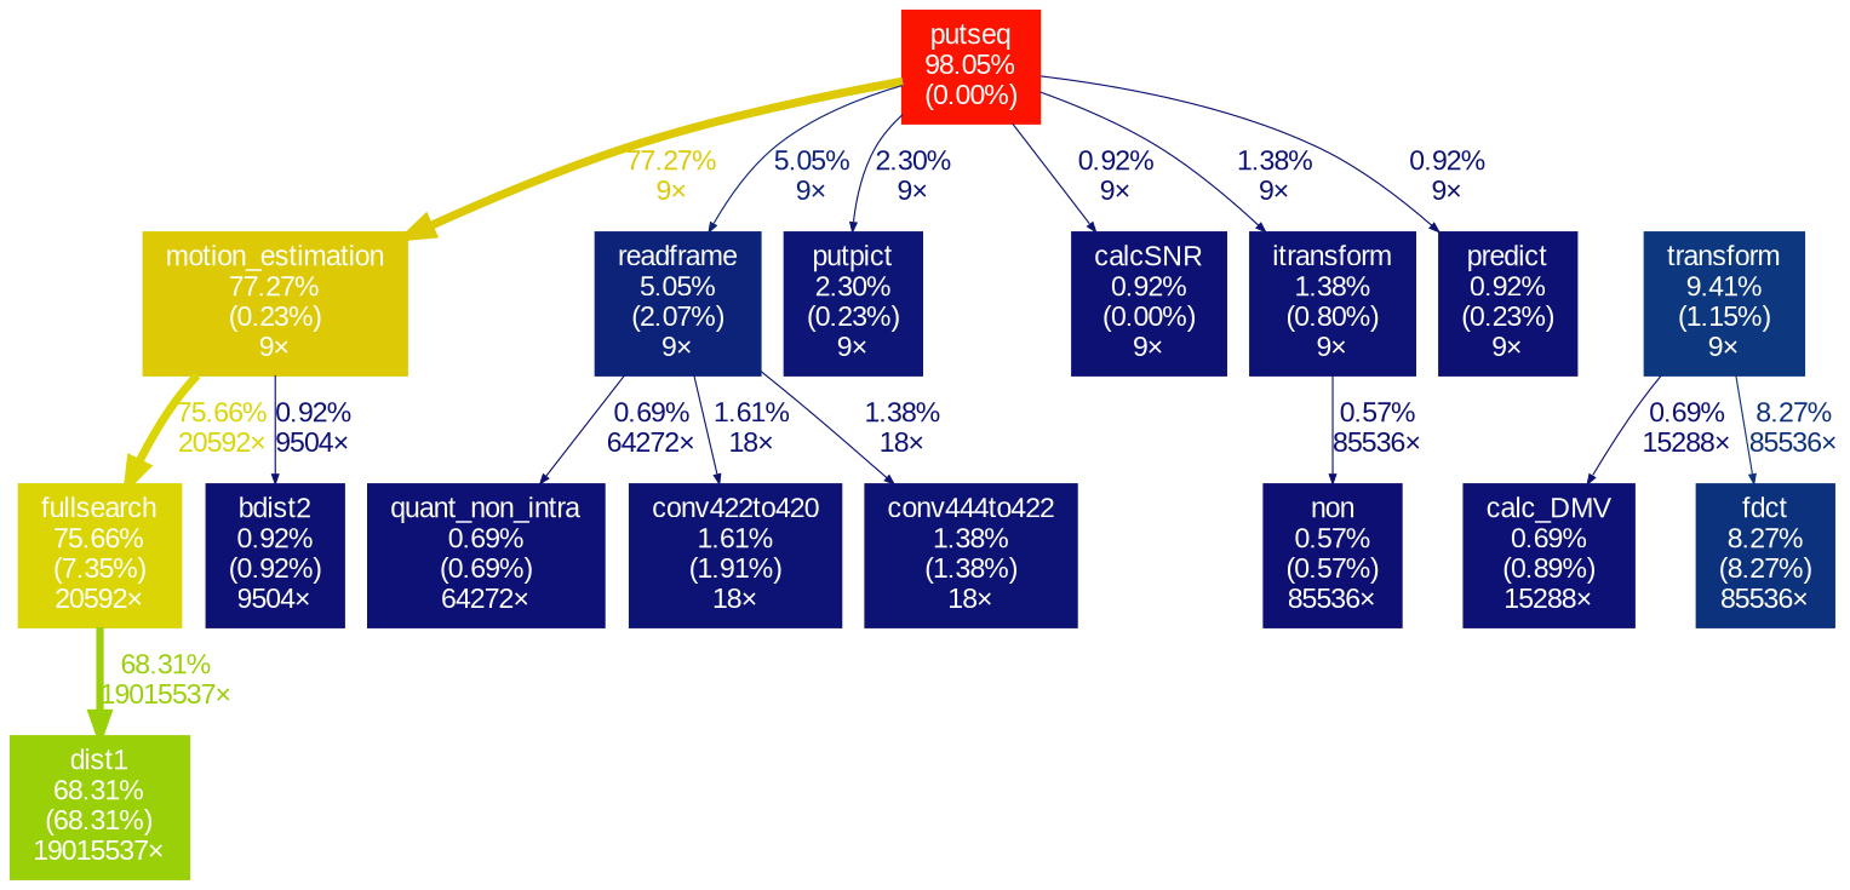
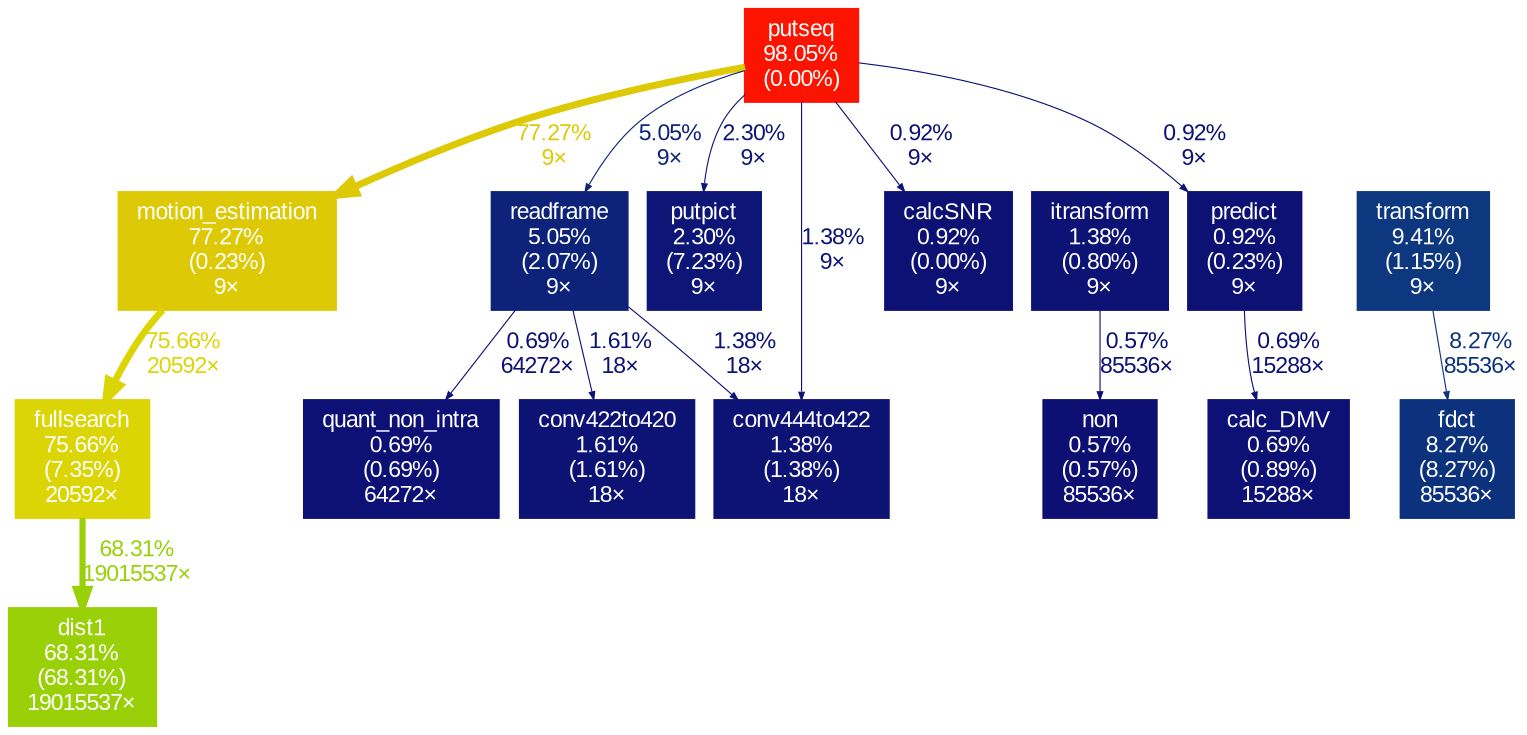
  digraph {
    fontname=Arial
    nodesep=0.125
    ranksep=0.25
    node [color="#0d1174" fontcolor="#ffffff" fontname=Arial fontsize=10.00 shape=box style=filled]
    edge [arrowsize=0.35 color="#0d1174" fontcolor="#0d1174" fontname=Arial fontsize=10.00 labeldistance=0.50 penwidth=0.50]
    n1 [color="#fc1400" height=0 label="putseq\n98.05%\n(0.00%)" width=0]
    n2 [color="#ddc905" height=0 label="motion_estimation\n77.27%\n(0.23%)\n9×" width=0]
    n3 [color="#0d2379" height=0 label="readframe\n5.05%\n(2.07%)\n9×" width=0]
-   n4 [color="#0d1676" height=0 label="putpict\n2.30%\n(0.23%)\n9×" width=0]
+   n4 [color="#0d1676" height=0 label="putpict\n2.30%\n(7.23%)\n9×" width=0]
    n5 [color="#0d1275" height=0 label="itransform\n1.38%\n(0.80%)\n9×" width=0]
    n6 [height=0 label="calcSNR\n0.92%\n(0.00%)\n9×" width=0]
    n7 [height=0 label="predict\n0.92%\n(0.23%)\n9×" width=0]
    n8 [color="#dbd505" height=0 label="fullsearch\n75.66%\n(7.35%)\n20592×" width=0]
-   n9 [height=0 label="bdist2\n0.92%\n(0.92%)\n9504×" width=0]
    n10 [color="#0d387f" height=0 label="transform\n9.41%\n(1.15%)\n9×" width=0]
    n11 [color="#0d327d" height=0 label="fdct\n8.27%\n(8.27%)\n85536×" width=0]
-   n12 [color="#0d1375" height=0 label="conv422to420\n1.61%\n(1.91%)\n18×" width=0]
+   n12 [color="#0d1375" height=0 label="conv422to420\n1.61%\n(1.61%)\n18×" width=0]
    n13 [color="#0d1275" height=0 label="conv444to422\n1.38%\n(1.38%)\n18×" width=0]
    n14 [color="#0d1074" height=0 label="quant_non_intra\n0.69%\n(0.69%)\n64272×" width=0]
    n15 [color="#0d0f73" height=0 label="non\n0.57%\n(0.57%)\n85536×" width=0]
    n16 [color="#0d1074" height=0 label="calc_DMV\n0.69%\n(0.89%)\n15288×" width=0]
    n17 [color="#9ad007" height=0 label="dist1\n68.31%\n(68.31%)\n19015537×" width=0]
    n1 -> n2 [arrowsize=0.88 color="#ddc905" fontcolor="#ddc905" label="77.27%\n9×" labeldistance=3.09 penwidth=3.09]
    n1 -> n3 [color="#0d2379" fontcolor="#0d2379" label="5.05%\n9×"]
    n1 -> n4 [color="#0d1676" fontcolor="#0d1676" label="2.30%\n9×"]
-   n1 -> n5 [color="#0d1275" fontcolor="#0d1275" label="1.38%\n9×"]
+   n1 -> n13 [color="#0d1275" fontcolor="#0d1275" label="1.38%\n9×"]
    n1 -> n6 [label="0.92%\n9×"]
    n1 -> n7 [label="0.92%\n9×"]
    n2 -> n8 [arrowsize=0.87 color="#dbd505" fontcolor="#dbd505" label="75.66%\n20592×" labeldistance=3.03 penwidth=3.03]
-   n2 -> n9 [label="0.92%\n9504×"]
    n3 -> n12 [color="#0d1375" fontcolor="#0d1375" label="1.61%\n18×"]
    n3 -> n13 [color="#0d1275" fontcolor="#0d1275" label="1.38%\n18×"]
    n3 -> n14 [color="#0d1074" fontcolor="#0d1074" label="0.69%\n64272×"]
    n5 -> n15 [color="#0d0f73" fontcolor="#0d0f73" label="0.57%\n85536×"]
-   n10 -> n16 [color="#0d1074" fontcolor="#0d1074" label="0.69%\n15288×"]
+   n7 -> n16 [color="#0d1074" fontcolor="#0d1074" label="0.69%\n15288×"]
    n8 -> n17 [arrowsize=0.83 color="#9ad007" fontcolor="#9ad007" label="68.31%\n19015537×" labeldistance=2.73 penwidth=2.73]
    n10 -> n11 [color="#0d327d" fontcolor="#0d327d" label="8.27%\n85536×"]
  }
